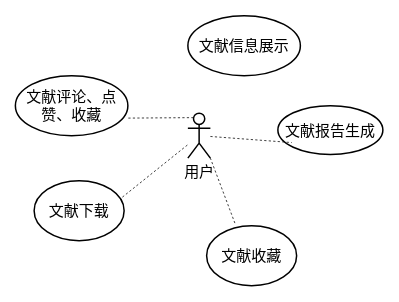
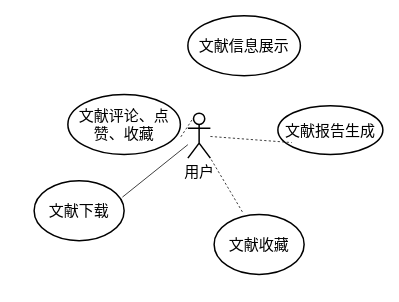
  <mxCell id="0" />
  <mxCell id="1" parent="0" />
  <mxCell id="2" value="用户" style="shape=umlActor;verticalLabelPosition=bottom;verticalAlign=top;html=1;outlineConnect=0;strokeWidth=2;fontSize=20;" vertex="1" parent="1"><mxGeometry x="250" y="150" width="30" height="60" as="geometry" /></mxCell>
  <mxCell id="3" value="文献信息展示" style="ellipse;whiteSpace=wrap;html=1;strokeWidth=2;fontSize=20;" vertex="1" parent="1"><mxGeometry x="250" y="20" width="150" height="80" as="geometry" /></mxCell>
  <mxCell id="4" value="文献报告生成" style="ellipse;whiteSpace=wrap;html=1;strokeWidth=2;fontSize=20;" vertex="1" parent="1"><mxGeometry x="370" y="140" width="140" height="65" as="geometry" /></mxCell>
- <mxCell id="5" value="文献收藏" style="ellipse;whiteSpace=wrap;html=1;strokeWidth=2;fontSize=20;" vertex="1" parent="1"><mxGeometry x="275" y="300" width="120" height="80" as="geometry" /></mxCell>
+ <mxCell id="5" value="文献收藏" style="ellipse;whiteSpace=wrap;html=1;strokeWidth=2;fontSize=20;" vertex="1" parent="1"><mxGeometry x="285" y="285" width="120" height="80" as="geometry" /></mxCell>
  <mxCell id="6" value="文献下载" style="ellipse;whiteSpace=wrap;html=1;strokeWidth=2;fontSize=20;" vertex="1" parent="1"><mxGeometry x="45" y="240" width="120" height="80" as="geometry" /></mxCell>
- <mxCell id="7" value="文献评论、点赞、收藏" style="ellipse;whiteSpace=wrap;html=1;strokeWidth=2;fontSize=20;" vertex="1" parent="1"><mxGeometry x="20" y="100" width="150" height="80" as="geometry" /></mxCell>
- <mxCell id="8" value="" style="endArrow=none;dashed=1;html=1;rounded=0;exitX=0.981;exitY=0.275;exitDx=0;exitDy=0;exitPerimeter=0;" edge="1" parent="1" source="6" target="2"><mxGeometry width="50" height="50" relative="1" as="geometry"><mxPoint x="150" y="440" as="sourcePoint" /><mxPoint x="200" y="390" as="targetPoint" /></mxGeometry></mxCell>
+ <mxCell id="7" value="文献评论、点赞、收藏" style="ellipse;whiteSpace=wrap;html=1;strokeWidth=2;fontSize=20;" vertex="1" parent="1"><mxGeometry x="90" y="125" width="150" height="80" as="geometry" /></mxCell>
+ <mxCell id="8" value="" style="endArrow=none;dashed=0;html=1;rounded=0;exitX=0.981;exitY=0.275;exitDx=0;exitDy=0;exitPerimeter=0;" edge="1" parent="1" source="6" target="2"><mxGeometry width="50" height="50" relative="1" as="geometry"><mxPoint x="150" y="440" as="sourcePoint" /><mxPoint x="200" y="390" as="targetPoint" /></mxGeometry></mxCell>
  <mxCell id="9" value="" style="endArrow=none;dashed=1;html=1;rounded=0;entryX=0.133;entryY=0.758;entryDx=0;entryDy=0;entryPerimeter=0;" edge="1" parent="1" source="2" target="4"><mxGeometry width="50" height="50" relative="1" as="geometry"><mxPoint x="320" y="260" as="sourcePoint" /><mxPoint x="370" y="210" as="targetPoint" /></mxGeometry></mxCell>
  <mxCell id="10" value="" style="endArrow=none;dashed=1;html=1;rounded=0;entryX=0.25;entryY=0.1;entryDx=0;entryDy=0;entryPerimeter=0;exitX=1.004;exitY=0.708;exitDx=0;exitDy=0;exitPerimeter=0;" edge="1" parent="1" source="7" target="2"><mxGeometry width="50" height="50" relative="1" as="geometry"><mxPoint x="170" y="200" as="sourcePoint" /><mxPoint x="220" y="150" as="targetPoint" /></mxGeometry></mxCell>
  <mxCell id="11" value="" style="endArrow=none;dashed=1;html=1;rounded=0;entryX=1;entryY=1;entryDx=0;entryDy=0;entryPerimeter=0;exitX=0.314;exitY=-0.042;exitDx=0;exitDy=0;exitPerimeter=0;" edge="1" parent="1" source="5" target="2"><mxGeometry width="50" height="50" relative="1" as="geometry"><mxPoint x="430" y="300" as="sourcePoint" /><mxPoint x="480" y="250" as="targetPoint" /></mxGeometry></mxCell>
